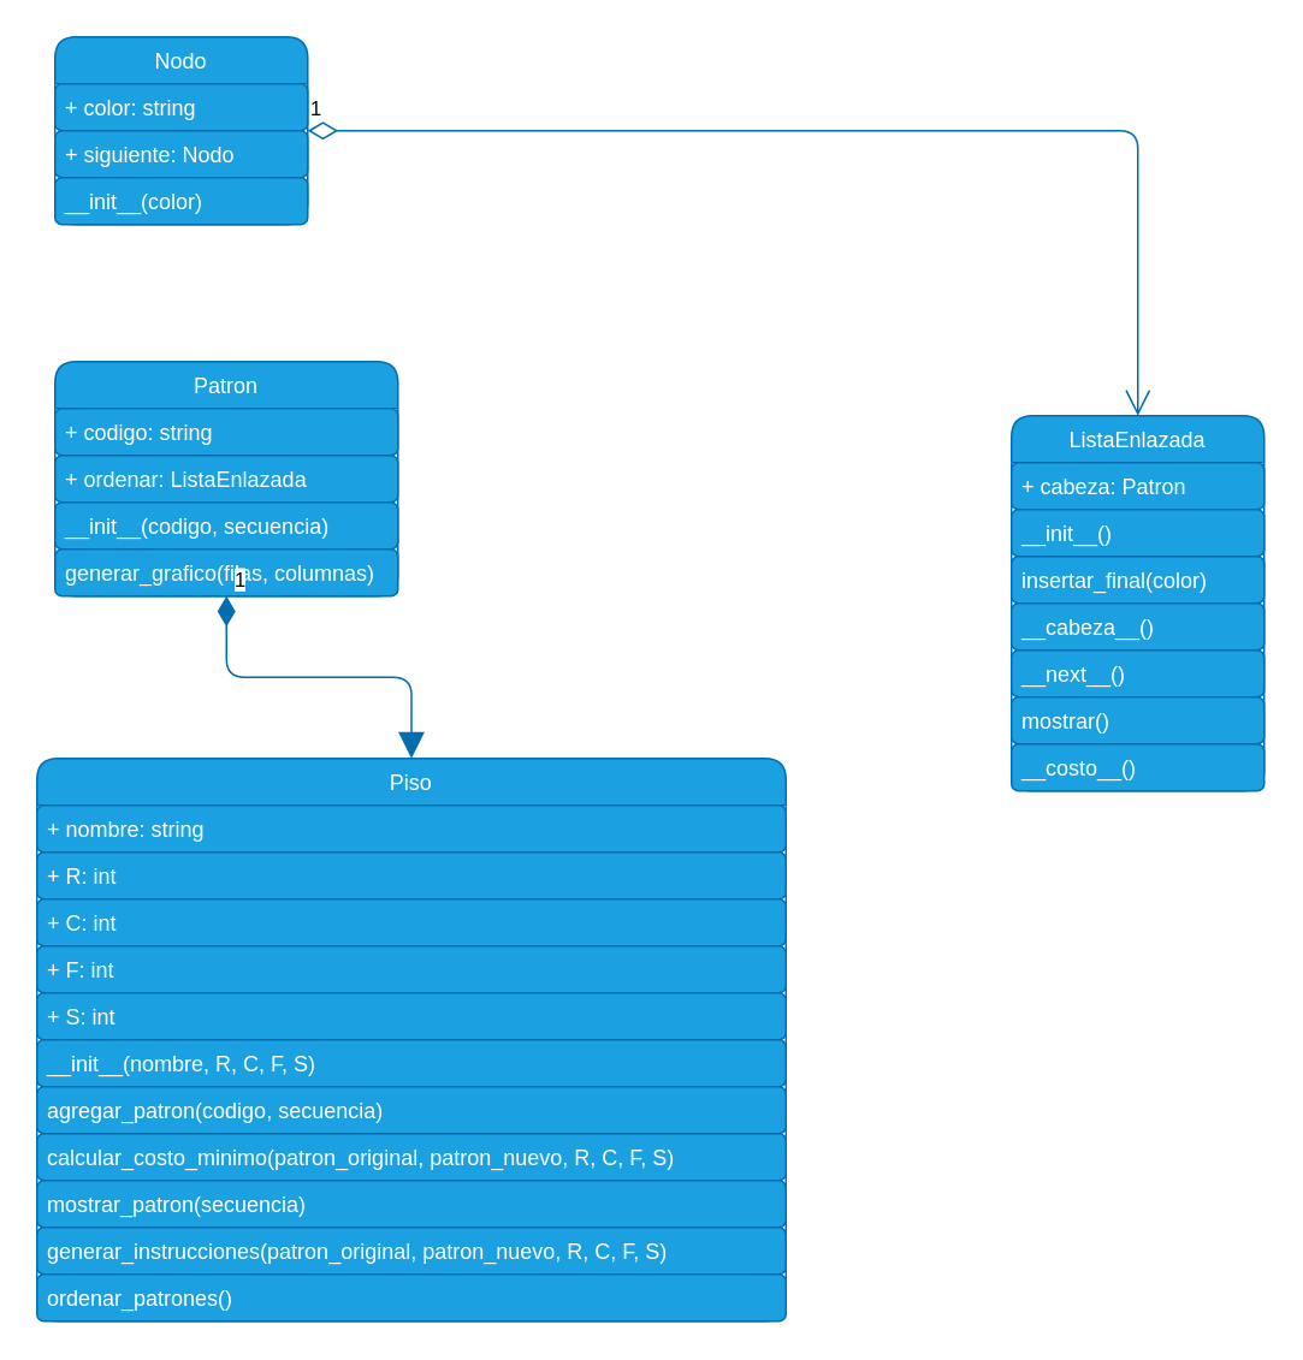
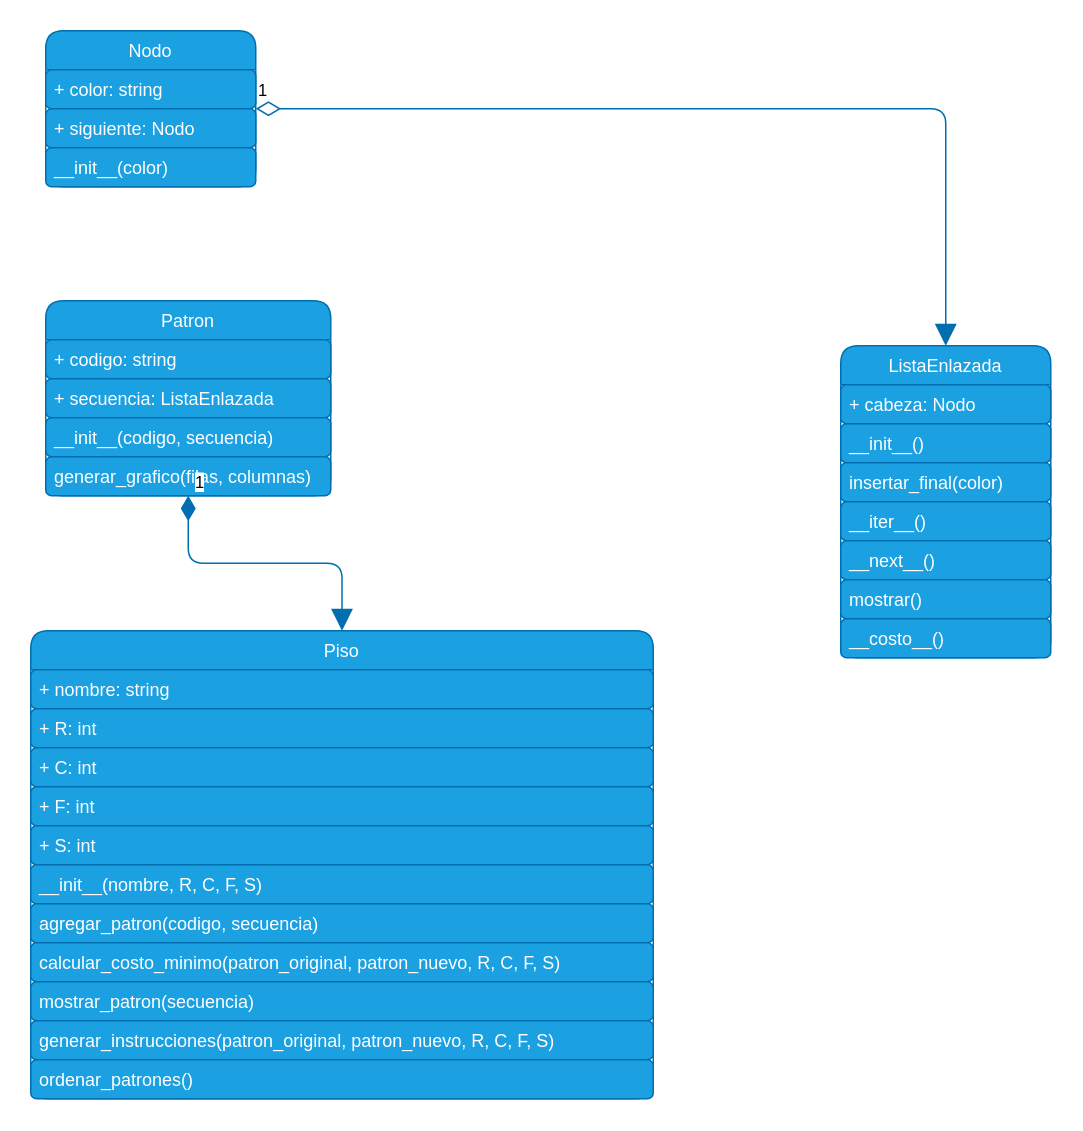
  <mxCell id="0" />
  <mxCell id="1" parent="0" />
  <mxCell id="2" value="Nodo" style="swimlane;fontStyle=0;childLayout=stackLayout;horizontal=1;startSize=26;horizontalStack=0;resizeParent=1;resizeParentMax=0;resizeLast=0;collapsible=1;marginBottom=0;rounded=1;strokeColor=#006EAF;fillColor=#1ba1e2;fontColor=#ffffff;" parent="1" vertex="1"><mxGeometry x="30" y="20" width="140" height="104" as="geometry" /></mxCell>
  <mxCell id="3" value="+ color: string" style="text;align=left;verticalAlign=top;spacingLeft=4;spacingRight=4;overflow=hidden;rotatable=0;points=[[0,0.5],[1,0.5]];portConstraint=eastwest;rounded=1;strokeColor=#006EAF;fillColor=#1ba1e2;fontColor=#ffffff;" parent="2" vertex="1"><mxGeometry y="26" width="140" height="26" as="geometry" /></mxCell>
  <mxCell id="4" value="+ siguiente: Nodo" style="text;align=left;verticalAlign=top;spacingLeft=4;spacingRight=4;overflow=hidden;rotatable=0;points=[[0,0.5],[1,0.5]];portConstraint=eastwest;rounded=1;strokeColor=#006EAF;fillColor=#1ba1e2;fontColor=#ffffff;" parent="2" vertex="1"><mxGeometry y="52" width="140" height="26" as="geometry" /></mxCell>
  <mxCell id="5" value="__init__(color)" style="text;align=left;verticalAlign=top;spacingLeft=4;spacingRight=4;overflow=hidden;rotatable=0;points=[[0,0.5],[1,0.5]];portConstraint=eastwest;rounded=1;strokeColor=#006EAF;fillColor=#1ba1e2;fontColor=#ffffff;" parent="2" vertex="1"><mxGeometry y="78" width="140" height="26" as="geometry" /></mxCell>
  <mxCell id="6" value="ListaEnlazada" style="swimlane;fontStyle=0;childLayout=stackLayout;horizontal=1;startSize=26;horizontalStack=0;resizeParent=1;resizeParentMax=0;resizeLast=0;collapsible=1;marginBottom=0;rounded=1;strokeColor=#006EAF;fillColor=#1ba1e2;fontColor=#ffffff;" parent="1" vertex="1"><mxGeometry x="560" y="230" width="140" height="208" as="geometry" /></mxCell>
- <mxCell id="7" value="+ cabeza: Patron" style="text;align=left;verticalAlign=top;spacingLeft=4;spacingRight=4;overflow=hidden;rotatable=0;points=[[0,0.5],[1,0.5]];portConstraint=eastwest;rounded=1;strokeColor=#006EAF;fillColor=#1ba1e2;fontColor=#ffffff;" parent="6" vertex="1"><mxGeometry y="26" width="140" height="26" as="geometry" /></mxCell>
+ <mxCell id="7" value="+ cabeza: Nodo" style="text;align=left;verticalAlign=top;spacingLeft=4;spacingRight=4;overflow=hidden;rotatable=0;points=[[0,0.5],[1,0.5]];portConstraint=eastwest;rounded=1;strokeColor=#006EAF;fillColor=#1ba1e2;fontColor=#ffffff;" parent="6" vertex="1"><mxGeometry y="26" width="140" height="26" as="geometry" /></mxCell>
  <mxCell id="8" value="__init__()" style="text;align=left;verticalAlign=top;spacingLeft=4;spacingRight=4;overflow=hidden;rotatable=0;points=[[0,0.5],[1,0.5]];portConstraint=eastwest;rounded=1;strokeColor=#006EAF;fillColor=#1ba1e2;fontColor=#ffffff;" parent="6" vertex="1"><mxGeometry y="52" width="140" height="26" as="geometry" /></mxCell>
  <mxCell id="9" value="insertar_final(color)" style="text;align=left;verticalAlign=top;spacingLeft=4;spacingRight=4;overflow=hidden;rotatable=0;points=[[0,0.5],[1,0.5]];portConstraint=eastwest;rounded=1;strokeColor=#006EAF;fillColor=#1ba1e2;fontColor=#ffffff;" parent="6" vertex="1"><mxGeometry y="78" width="140" height="26" as="geometry" /></mxCell>
- <mxCell id="10" value="__cabeza__()" style="text;align=left;verticalAlign=top;spacingLeft=4;spacingRight=4;overflow=hidden;rotatable=0;points=[[0,0.5],[1,0.5]];portConstraint=eastwest;rounded=1;strokeColor=#006EAF;fillColor=#1ba1e2;fontColor=#ffffff;" parent="6" vertex="1"><mxGeometry y="104" width="140" height="26" as="geometry" /></mxCell>
+ <mxCell id="10" value="__iter__()" style="text;align=left;verticalAlign=top;spacingLeft=4;spacingRight=4;overflow=hidden;rotatable=0;points=[[0,0.5],[1,0.5]];portConstraint=eastwest;rounded=1;strokeColor=#006EAF;fillColor=#1ba1e2;fontColor=#ffffff;" parent="6" vertex="1"><mxGeometry y="104" width="140" height="26" as="geometry" /></mxCell>
  <mxCell id="11" value="__next__()" style="text;align=left;verticalAlign=top;spacingLeft=4;spacingRight=4;overflow=hidden;rotatable=0;points=[[0,0.5],[1,0.5]];portConstraint=eastwest;rounded=1;strokeColor=#006EAF;fillColor=#1ba1e2;fontColor=#ffffff;" parent="6" vertex="1"><mxGeometry y="130" width="140" height="26" as="geometry" /></mxCell>
  <mxCell id="12" value="mostrar()" style="text;align=left;verticalAlign=top;spacingLeft=4;spacingRight=4;overflow=hidden;rotatable=0;points=[[0,0.5],[1,0.5]];portConstraint=eastwest;rounded=1;strokeColor=#006EAF;fillColor=#1ba1e2;fontColor=#ffffff;" parent="6" vertex="1"><mxGeometry y="156" width="140" height="26" as="geometry" /></mxCell>
  <mxCell id="13" value="__costo__()" style="text;align=left;verticalAlign=top;spacingLeft=4;spacingRight=4;overflow=hidden;rotatable=0;points=[[0,0.5],[1,0.5]];portConstraint=eastwest;rounded=1;strokeColor=#006EAF;fillColor=#1ba1e2;fontColor=#ffffff;" parent="6" vertex="1"><mxGeometry y="182" width="140" height="26" as="geometry" /></mxCell>
  <mxCell id="14" value="Patron" style="swimlane;fontStyle=0;childLayout=stackLayout;horizontal=1;startSize=26;horizontalStack=0;resizeParent=1;resizeParentMax=0;resizeLast=0;collapsible=1;marginBottom=0;rounded=1;strokeColor=#006EAF;fillColor=#1ba1e2;fontColor=#ffffff;" parent="1" vertex="1"><mxGeometry x="30" y="200" width="190" height="130" as="geometry" /></mxCell>
  <mxCell id="15" value="+ codigo: string" style="text;align=left;verticalAlign=top;spacingLeft=4;spacingRight=4;overflow=hidden;rotatable=0;points=[[0,0.5],[1,0.5]];portConstraint=eastwest;rounded=1;strokeColor=#006EAF;fillColor=#1ba1e2;fontColor=#ffffff;" parent="14" vertex="1"><mxGeometry y="26" width="190" height="26" as="geometry" /></mxCell>
- <mxCell id="16" value="+ ordenar: ListaEnlazada" style="text;align=left;verticalAlign=top;spacingLeft=4;spacingRight=4;overflow=hidden;rotatable=0;points=[[0,0.5],[1,0.5]];portConstraint=eastwest;rounded=1;strokeColor=#006EAF;fillColor=#1ba1e2;fontColor=#ffffff;" parent="14" vertex="1"><mxGeometry y="52" width="190" height="26" as="geometry" /></mxCell>
+ <mxCell id="16" value="+ secuencia: ListaEnlazada" style="text;align=left;verticalAlign=top;spacingLeft=4;spacingRight=4;overflow=hidden;rotatable=0;points=[[0,0.5],[1,0.5]];portConstraint=eastwest;rounded=1;strokeColor=#006EAF;fillColor=#1ba1e2;fontColor=#ffffff;" parent="14" vertex="1"><mxGeometry y="52" width="190" height="26" as="geometry" /></mxCell>
  <mxCell id="17" value="__init__(codigo, secuencia)" style="text;align=left;verticalAlign=top;spacingLeft=4;spacingRight=4;overflow=hidden;rotatable=0;points=[[0,0.5],[1,0.5]];portConstraint=eastwest;rounded=1;strokeColor=#006EAF;fillColor=#1ba1e2;fontColor=#ffffff;" parent="14" vertex="1"><mxGeometry y="78" width="190" height="26" as="geometry" /></mxCell>
  <mxCell id="18" value="generar_grafico(filas, columnas)" style="text;align=left;verticalAlign=top;spacingLeft=4;spacingRight=4;overflow=hidden;rotatable=0;points=[[0,0.5],[1,0.5]];portConstraint=eastwest;rounded=1;strokeColor=#006EAF;fillColor=#1ba1e2;fontColor=#ffffff;" parent="14" vertex="1"><mxGeometry y="104" width="190" height="26" as="geometry" /></mxCell>
  <mxCell id="19" value="Piso" style="swimlane;fontStyle=0;childLayout=stackLayout;horizontal=1;startSize=26;horizontalStack=0;resizeParent=1;resizeParentMax=0;resizeLast=0;collapsible=1;marginBottom=0;rounded=1;strokeColor=#006EAF;fillColor=#1ba1e2;fontColor=#ffffff;" parent="1" vertex="1"><mxGeometry x="20" y="420" width="415" height="312" as="geometry" /></mxCell>
  <mxCell id="20" value="+ nombre: string" style="text;align=left;verticalAlign=top;spacingLeft=4;spacingRight=4;overflow=hidden;rotatable=0;points=[[0,0.5],[1,0.5]];portConstraint=eastwest;rounded=1;strokeColor=#006EAF;fillColor=#1ba1e2;fontColor=#ffffff;" parent="19" vertex="1"><mxGeometry y="26" width="415" height="26" as="geometry" /></mxCell>
  <mxCell id="21" value="+ R: int" style="text;align=left;verticalAlign=top;spacingLeft=4;spacingRight=4;overflow=hidden;rotatable=0;points=[[0,0.5],[1,0.5]];portConstraint=eastwest;rounded=1;strokeColor=#006EAF;fillColor=#1ba1e2;fontColor=#ffffff;" parent="19" vertex="1"><mxGeometry y="52" width="415" height="26" as="geometry" /></mxCell>
  <mxCell id="22" value="+ C: int" style="text;align=left;verticalAlign=top;spacingLeft=4;spacingRight=4;overflow=hidden;rotatable=0;points=[[0,0.5],[1,0.5]];portConstraint=eastwest;rounded=1;strokeColor=#006EAF;fillColor=#1ba1e2;fontColor=#ffffff;" parent="19" vertex="1"><mxGeometry y="78" width="415" height="26" as="geometry" /></mxCell>
  <mxCell id="23" value="+ F: int" style="text;align=left;verticalAlign=top;spacingLeft=4;spacingRight=4;overflow=hidden;rotatable=0;points=[[0,0.5],[1,0.5]];portConstraint=eastwest;rounded=1;strokeColor=#006EAF;fillColor=#1ba1e2;fontColor=#ffffff;" parent="19" vertex="1"><mxGeometry y="104" width="415" height="26" as="geometry" /></mxCell>
  <mxCell id="24" value="+ S: int" style="text;align=left;verticalAlign=top;spacingLeft=4;spacingRight=4;overflow=hidden;rotatable=0;points=[[0,0.5],[1,0.5]];portConstraint=eastwest;rounded=1;strokeColor=#006EAF;fillColor=#1ba1e2;fontColor=#ffffff;" parent="19" vertex="1"><mxGeometry y="130" width="415" height="26" as="geometry" /></mxCell>
  <mxCell id="25" value="__init__(nombre, R, C, F, S)" style="text;align=left;verticalAlign=top;spacingLeft=4;spacingRight=4;overflow=hidden;rotatable=0;points=[[0,0.5],[1,0.5]];portConstraint=eastwest;rounded=1;strokeColor=#006EAF;fillColor=#1ba1e2;fontColor=#ffffff;" parent="19" vertex="1"><mxGeometry y="156" width="415" height="26" as="geometry" /></mxCell>
  <mxCell id="26" value="agregar_patron(codigo, secuencia)" style="text;align=left;verticalAlign=top;spacingLeft=4;spacingRight=4;overflow=hidden;rotatable=0;points=[[0,0.5],[1,0.5]];portConstraint=eastwest;rounded=1;strokeColor=#006EAF;fillColor=#1ba1e2;fontColor=#ffffff;" parent="19" vertex="1"><mxGeometry y="182" width="415" height="26" as="geometry" /></mxCell>
  <mxCell id="27" value="calcular_costo_minimo(patron_original, patron_nuevo, R, C, F, S)" style="text;align=left;verticalAlign=top;spacingLeft=4;spacingRight=4;overflow=hidden;rotatable=0;points=[[0,0.5],[1,0.5]];portConstraint=eastwest;rounded=1;strokeColor=#006EAF;fillColor=#1ba1e2;fontColor=#ffffff;" parent="19" vertex="1"><mxGeometry y="208" width="415" height="26" as="geometry" /></mxCell>
  <mxCell id="28" value="mostrar_patron(secuencia)" style="text;align=left;verticalAlign=top;spacingLeft=4;spacingRight=4;overflow=hidden;rotatable=0;points=[[0,0.5],[1,0.5]];portConstraint=eastwest;rounded=1;strokeColor=#006EAF;fillColor=#1ba1e2;fontColor=#ffffff;" parent="19" vertex="1"><mxGeometry y="234" width="415" height="26" as="geometry" /></mxCell>
  <mxCell id="29" value="generar_instrucciones(patron_original, patron_nuevo, R, C, F, S)" style="text;align=left;verticalAlign=top;spacingLeft=4;spacingRight=4;overflow=hidden;rotatable=0;points=[[0,0.5],[1,0.5]];portConstraint=eastwest;rounded=1;strokeColor=#006EAF;fillColor=#1ba1e2;fontColor=#ffffff;" parent="19" vertex="1"><mxGeometry y="260" width="415" height="26" as="geometry" /></mxCell>
  <mxCell id="30" value="ordenar_patrones()" style="text;align=left;verticalAlign=top;spacingLeft=4;spacingRight=4;overflow=hidden;rotatable=0;points=[[0,0.5],[1,0.5]];portConstraint=eastwest;rounded=1;strokeColor=#006EAF;fillColor=#1ba1e2;fontColor=#ffffff;" parent="19" vertex="1"><mxGeometry y="286" width="415" height="26" as="geometry" /></mxCell>
- <mxCell id="31" value="1" style="endArrow=open;html=1;endSize=12;startArrow=diamondThin;startSize=14;startFill=0;edgeStyle=orthogonalEdgeStyle;align=left;verticalAlign=bottom;rounded=1;strokeColor=#006EAF;fillColor=#1ba1e2;" parent="1" source="2" target="6" edge="1"><mxGeometry x="-1" y="3" relative="1" as="geometry"><mxPoint x="260" y="260" as="sourcePoint" /><mxPoint x="420" y="260" as="targetPoint" /></mxGeometry></mxCell>
+ <mxCell id="31" value="1" style="endArrow=block;html=1;endSize=12;startArrow=diamondThin;startSize=14;startFill=0;edgeStyle=orthogonalEdgeStyle;align=left;verticalAlign=bottom;rounded=1;strokeColor=#006EAF;fillColor=#1ba1e2;" parent="1" source="2" target="6" edge="1"><mxGeometry x="-1" y="3" relative="1" as="geometry"><mxPoint x="260" y="260" as="sourcePoint" /><mxPoint x="420" y="260" as="targetPoint" /></mxGeometry></mxCell>
  <mxCell id="32" value="1" style="endArrow=block;html=1;endSize=12;startArrow=diamondThin;startSize=14;startFill=1;edgeStyle=orthogonalEdgeStyle;align=left;verticalAlign=bottom;rounded=1;strokeColor=#006EAF;fillColor=#1ba1e2;" parent="1" source="14" target="19" edge="1"><mxGeometry x="-1" y="3" relative="1" as="geometry"><mxPoint x="20" y="380" as="sourcePoint" /><mxPoint x="180" y="380" as="targetPoint" /></mxGeometry></mxCell>
